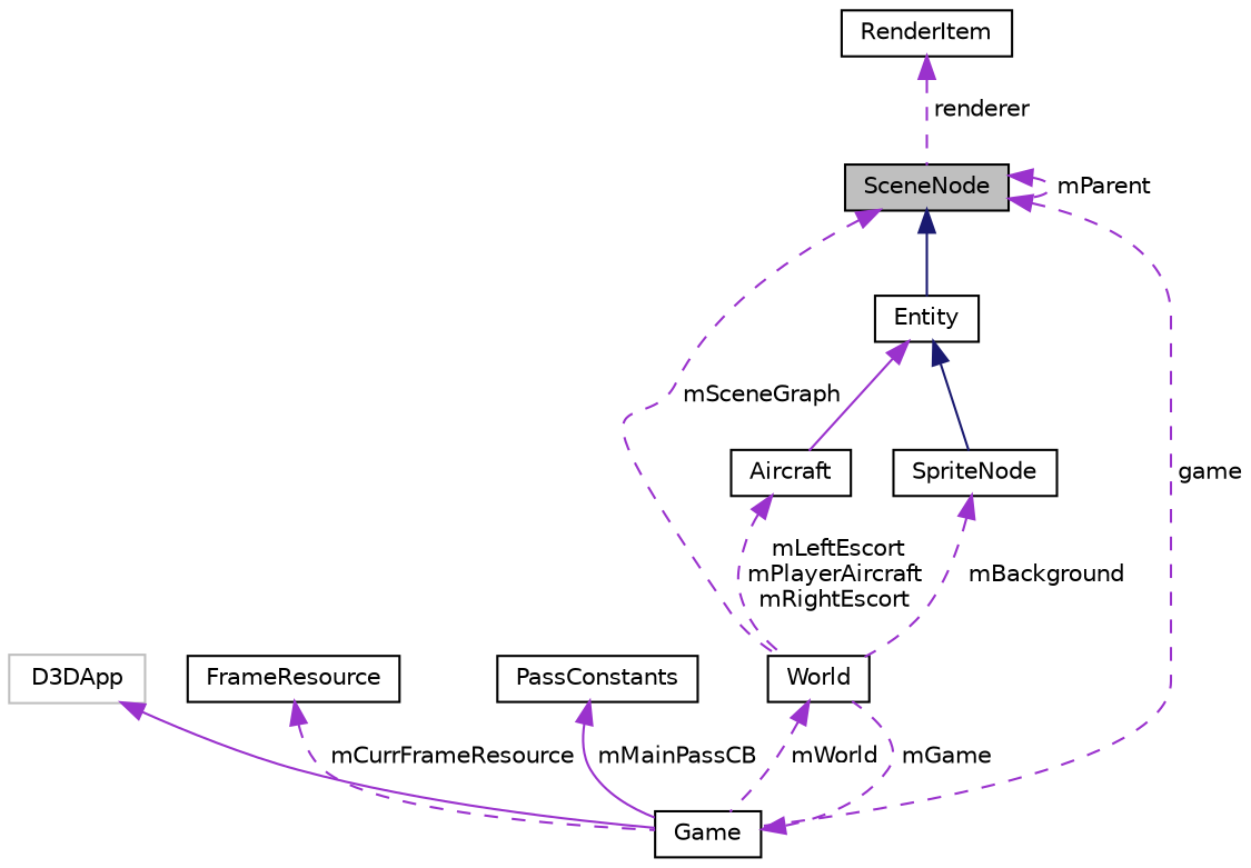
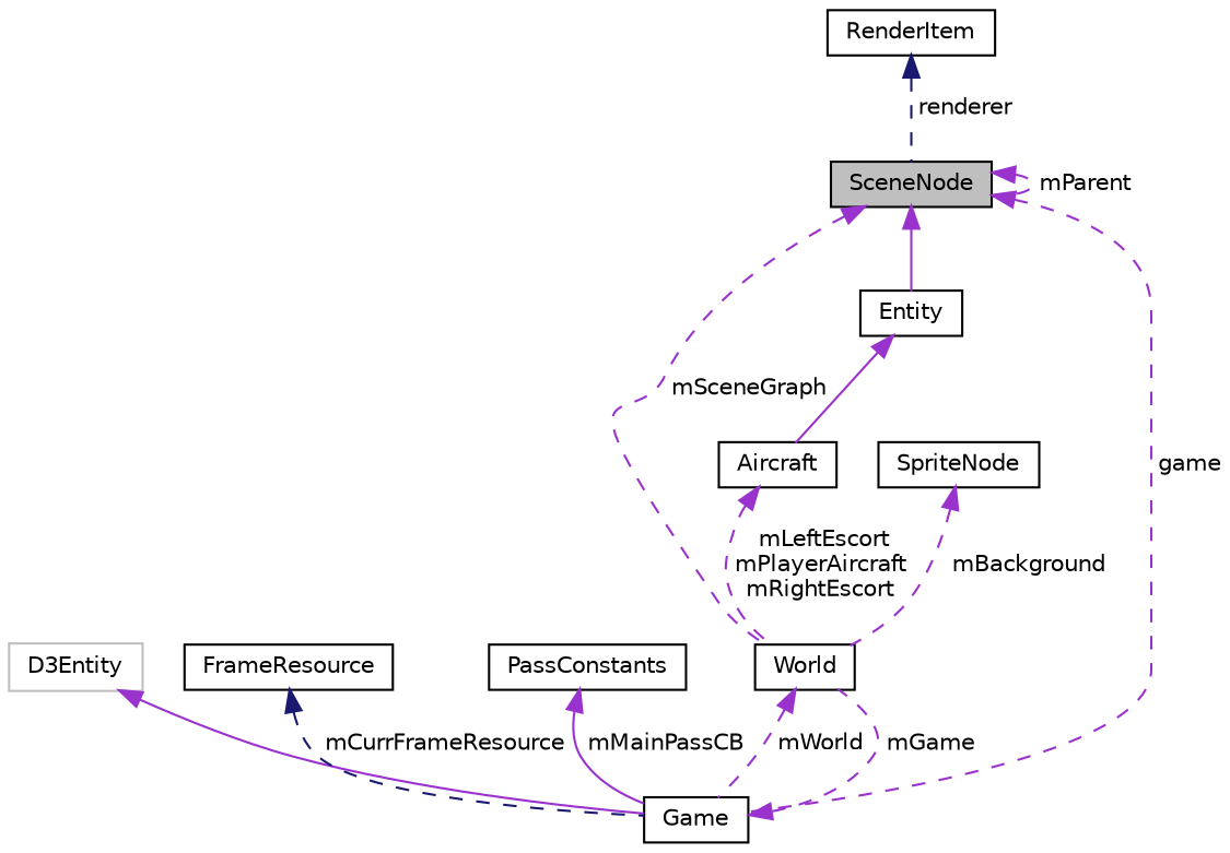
  digraph {
    node [color=black fillcolor=white fontname=Helvetica fontsize=10 shape=record style=filled]
    edge [color=darkorchid3 dir=back fontname=Helvetica fontsize=10 labelfontname=Helvetica labelfontsize=10 style=dashed]
    n1 [fillcolor=grey75 fontcolor=black height=0.2 label=SceneNode width=0.4]
    n2 [height=0.2 label=World width=0.4]
    n3 [height=0.2 label=Entity width=0.4]
    n4 [height=0.2 label=Game width=0.4]
    n5 [height=0.2 label=Aircraft width=0.4]
    n6 [height=0.2 label=SpriteNode width=0.4]
-   n7 [color=grey75 height=0.2 label=D3DApp width=0.4]
+   n7 [color=grey75 height=0.2 label=D3Entity width=0.4]
    n8 [height=0.2 label=FrameResource width=0.4]
    n9 [height=0.2 label=PassConstants width=0.4]
    n10 [height=0.2 label=RenderItem width=0.4]
    n1 -> n1 [label=" mParent"]
    n1 -> n2 [label=" mSceneGraph"]
-   n1 -> n3 [color=midnightblue style=solid]
+   n1 -> n3 [style=solid]
    n1 -> n4 [label=" game"]
    n2 -> n4 [label=" mWorld"]
    n3 -> n5 [style=solid]
-   n3 -> n6 [color=midnightblue style=solid]
    n4 -> n2 [label=" mGame"]
    n5 -> n2 [label=" mLeftEscort\nmPlayerAircraft\nmRightEscort"]
    n6 -> n2 [label=" mBackground"]
    n7 -> n4 [style=solid]
-   n8 -> n4 [label=" mCurrFrameResource"]
+   n8 -> n4 [color=midnightblue label=" mCurrFrameResource"]
    n9 -> n4 [label=" mMainPassCB" style=solid]
-   n10 -> n1 [label=" renderer"]
+   n10 -> n1 [color=midnightblue label=" renderer"]
  }
